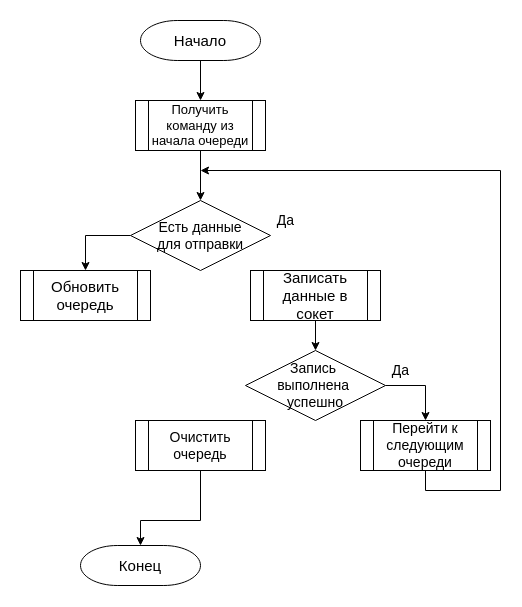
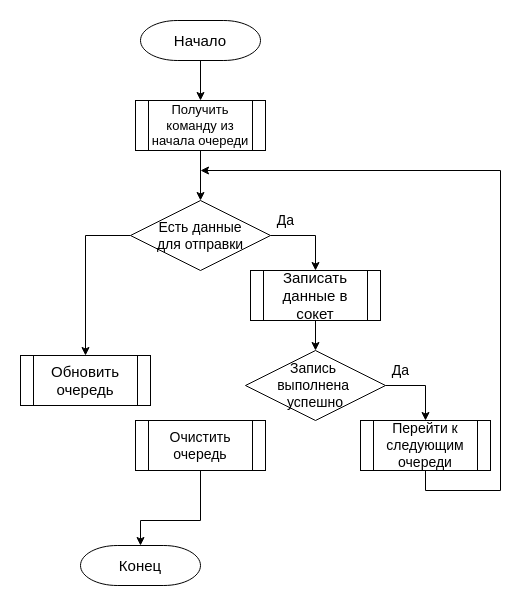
  <mxCell id="0" />
  <mxCell id="1" parent="0" />
  <mxCell id="2" style="edgeStyle=orthogonalEdgeStyle;rounded=0;orthogonalLoop=1;jettySize=auto;html=1;exitX=0.5;exitY=1;exitDx=0;exitDy=0;exitPerimeter=0;entryX=0.5;entryY=0;entryDx=0;entryDy=0;strokeWidth=1;" edge="1" parent="1" source="3" target="16"><mxGeometry relative="1" as="geometry" /></mxCell>
  <mxCell id="3" value="&lt;font style=&quot;font-size: 15px&quot;&gt;Начало&lt;/font&gt;" style="strokeWidth=1;html=1;shape=mxgraph.flowchart.terminator;whiteSpace=wrap;" vertex="1" parent="1"><mxGeometry x="140" y="20" width="120" height="40" as="geometry" /></mxCell>
+ <mxCell id="4" style="edgeStyle=orthogonalEdgeStyle;rounded=0;orthogonalLoop=1;jettySize=auto;html=1;exitX=1;exitY=0.5;exitDx=0;exitDy=0;exitPerimeter=0;entryX=0.5;entryY=0;entryDx=0;entryDy=0;strokeWidth=1;" edge="1" parent="1" source="6" target="8"><mxGeometry relative="1" as="geometry" /></mxCell>
  <mxCell id="5" style="edgeStyle=orthogonalEdgeStyle;rounded=0;orthogonalLoop=1;jettySize=auto;html=1;exitX=0;exitY=0.5;exitDx=0;exitDy=0;exitPerimeter=0;entryX=0.5;entryY=0;entryDx=0;entryDy=0;strokeWidth=1;" edge="1" parent="1" source="6" target="19"><mxGeometry relative="1" as="geometry" /></mxCell>
  <mxCell id="6" value="&lt;span style=&quot;font-size: 14px&quot;&gt;Есть данные &lt;br&gt;для отправки&lt;/span&gt;" style="strokeWidth=1;html=1;shape=mxgraph.flowchart.decision;whiteSpace=wrap;" vertex="1" parent="1"><mxGeometry x="130" y="200" width="140" height="70" as="geometry" /></mxCell>
  <mxCell id="7" style="edgeStyle=orthogonalEdgeStyle;rounded=0;orthogonalLoop=1;jettySize=auto;html=1;exitX=0.5;exitY=1;exitDx=0;exitDy=0;entryX=0.5;entryY=0;entryDx=0;entryDy=0;entryPerimeter=0;" edge="1" parent="1" source="8" target="17"><mxGeometry relative="1" as="geometry"><mxPoint x="200" y="400" as="targetPoint" /></mxGeometry></mxCell>
  <mxCell id="8" value="&lt;span&gt;&lt;font style=&quot;font-size: 15px&quot;&gt;Записать данные в сокет&lt;/font&gt;&lt;/span&gt;" style="shape=process;whiteSpace=wrap;html=1;backgroundOutline=1;strokeWidth=1;" vertex="1" parent="1"><mxGeometry x="250" y="270" width="130" height="50" as="geometry" /></mxCell>
  <mxCell id="9" style="edgeStyle=orthogonalEdgeStyle;rounded=0;orthogonalLoop=1;jettySize=auto;html=1;exitX=1;exitY=0.5;exitDx=0;exitDy=0;exitPerimeter=0;entryX=0.5;entryY=0;entryDx=0;entryDy=0;strokeWidth=1;" edge="1" parent="1" source="17" target="11"><mxGeometry relative="1" as="geometry"><mxPoint x="260" y="435" as="sourcePoint" /><mxPoint x="330" y="470" as="targetPoint" /></mxGeometry></mxCell>
  <mxCell id="10" style="edgeStyle=orthogonalEdgeStyle;rounded=0;orthogonalLoop=1;jettySize=auto;html=1;exitX=0.5;exitY=1;exitDx=0;exitDy=0;strokeWidth=1;" edge="1" parent="1" source="11"><mxGeometry relative="1" as="geometry"><mxPoint x="200" y="170" as="targetPoint" /><Array as="points"><mxPoint x="425" y="490" /><mxPoint x="500" y="490" /><mxPoint x="500" y="170" /></Array></mxGeometry></mxCell>
  <mxCell id="11" value="&lt;font style=&quot;font-size: 14px&quot;&gt;Перейти к следующим очереди&lt;/font&gt;" style="shape=process;whiteSpace=wrap;html=1;backgroundOutline=1;strokeWidth=1;" vertex="1" parent="1"><mxGeometry x="360" y="420" width="130" height="50" as="geometry" /></mxCell>
  <mxCell id="12" value="&lt;font style=&quot;font-size: 14px&quot;&gt;Да&lt;/font&gt;" style="text;html=1;align=center;verticalAlign=middle;resizable=0;points=[];autosize=1;" vertex="1" parent="1"><mxGeometry x="385" y="360" width="30" height="20" as="geometry" /></mxCell>
  <mxCell id="13" style="edgeStyle=orthogonalEdgeStyle;rounded=0;orthogonalLoop=1;jettySize=auto;html=1;exitX=0.5;exitY=1;exitDx=0;exitDy=0;entryX=0.5;entryY=0;entryDx=0;entryDy=0;entryPerimeter=0;strokeWidth=1;" edge="1" parent="1" source="14" target="20"><mxGeometry relative="1" as="geometry"><Array as="points"><mxPoint x="200" y="520" /><mxPoint x="140" y="520" /></Array></mxGeometry></mxCell>
  <mxCell id="14" value="&lt;font style=&quot;font-size: 14px&quot;&gt;Очистить очередь&lt;/font&gt;" style="shape=process;whiteSpace=wrap;html=1;backgroundOutline=1;strokeWidth=1;" vertex="1" parent="1"><mxGeometry x="135" y="420" width="130" height="50" as="geometry" /></mxCell>
  <mxCell id="15" style="edgeStyle=orthogonalEdgeStyle;rounded=0;orthogonalLoop=1;jettySize=auto;html=1;exitX=0.5;exitY=1;exitDx=0;exitDy=0;entryX=0.5;entryY=0;entryDx=0;entryDy=0;entryPerimeter=0;strokeWidth=1;" edge="1" parent="1" source="16" target="6"><mxGeometry relative="1" as="geometry" /></mxCell>
  <mxCell id="16" value="&lt;span&gt;&lt;font style=&quot;font-size: 13px&quot;&gt;Получить команду из начала очереди&lt;/font&gt;&lt;/span&gt;" style="shape=process;whiteSpace=wrap;html=1;backgroundOutline=1;strokeWidth=1;" vertex="1" parent="1"><mxGeometry x="135" y="100" width="130" height="50" as="geometry" /></mxCell>
  <mxCell id="17" value="&lt;span style=&quot;font-size: 14px&quot;&gt;Запись&amp;nbsp;&lt;/span&gt;&lt;br style=&quot;font-size: 14px&quot;&gt;&lt;span style=&quot;font-size: 14px&quot;&gt;выполнена&amp;nbsp;&lt;/span&gt;&lt;br style=&quot;font-size: 14px&quot;&gt;&lt;span style=&quot;font-size: 14px&quot;&gt;успешно&lt;/span&gt;" style="strokeWidth=1;html=1;shape=mxgraph.flowchart.decision;whiteSpace=wrap;" vertex="1" parent="1"><mxGeometry x="245" y="350" width="140" height="70" as="geometry" /></mxCell>
  <mxCell id="18" value="&lt;font style=&quot;font-size: 14px&quot;&gt;Да&lt;/font&gt;" style="text;html=1;align=center;verticalAlign=middle;resizable=0;points=[];autosize=1;" vertex="1" parent="1"><mxGeometry x="270" y="210" width="30" height="20" as="geometry" /></mxCell>
- <mxCell id="19" value="&lt;span&gt;&lt;font style=&quot;font-size: 15px&quot;&gt;Обновить очередь&lt;/font&gt;&lt;/span&gt;" style="shape=process;whiteSpace=wrap;html=1;backgroundOutline=1;strokeWidth=1;" vertex="1" parent="1"><mxGeometry x="20" y="270" width="130" height="50" as="geometry" /></mxCell>
+ <mxCell id="19" value="&lt;span&gt;&lt;font style=&quot;font-size: 15px&quot;&gt;Обновить очередь&lt;/font&gt;&lt;/span&gt;" style="shape=process;whiteSpace=wrap;html=1;backgroundOutline=1;strokeWidth=1;" vertex="1" parent="1"><mxGeometry x="20" y="355" width="130" height="50" as="geometry" /></mxCell>
  <mxCell id="20" value="&lt;font style=&quot;font-size: 15px&quot;&gt;Конец&lt;/font&gt;" style="strokeWidth=1;html=1;shape=mxgraph.flowchart.terminator;whiteSpace=wrap;" vertex="1" parent="1"><mxGeometry x="80" y="545" width="120" height="40" as="geometry" /></mxCell>
